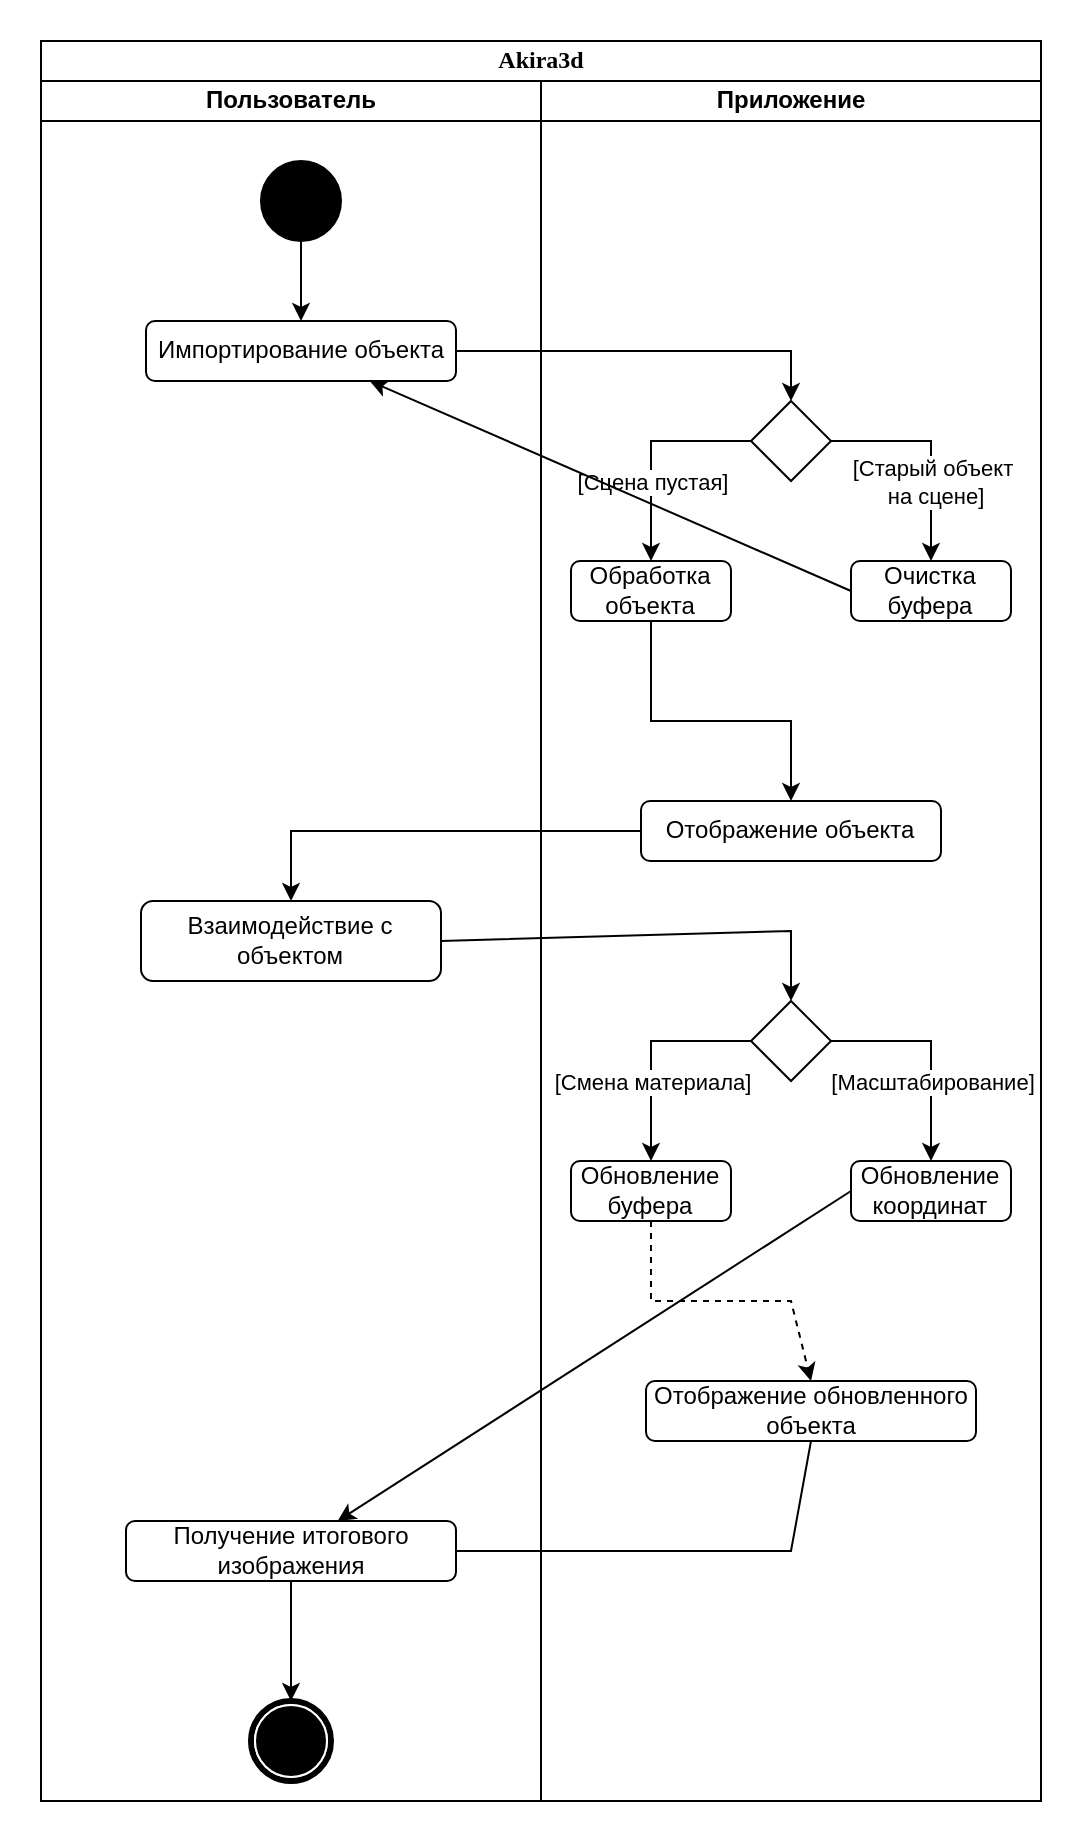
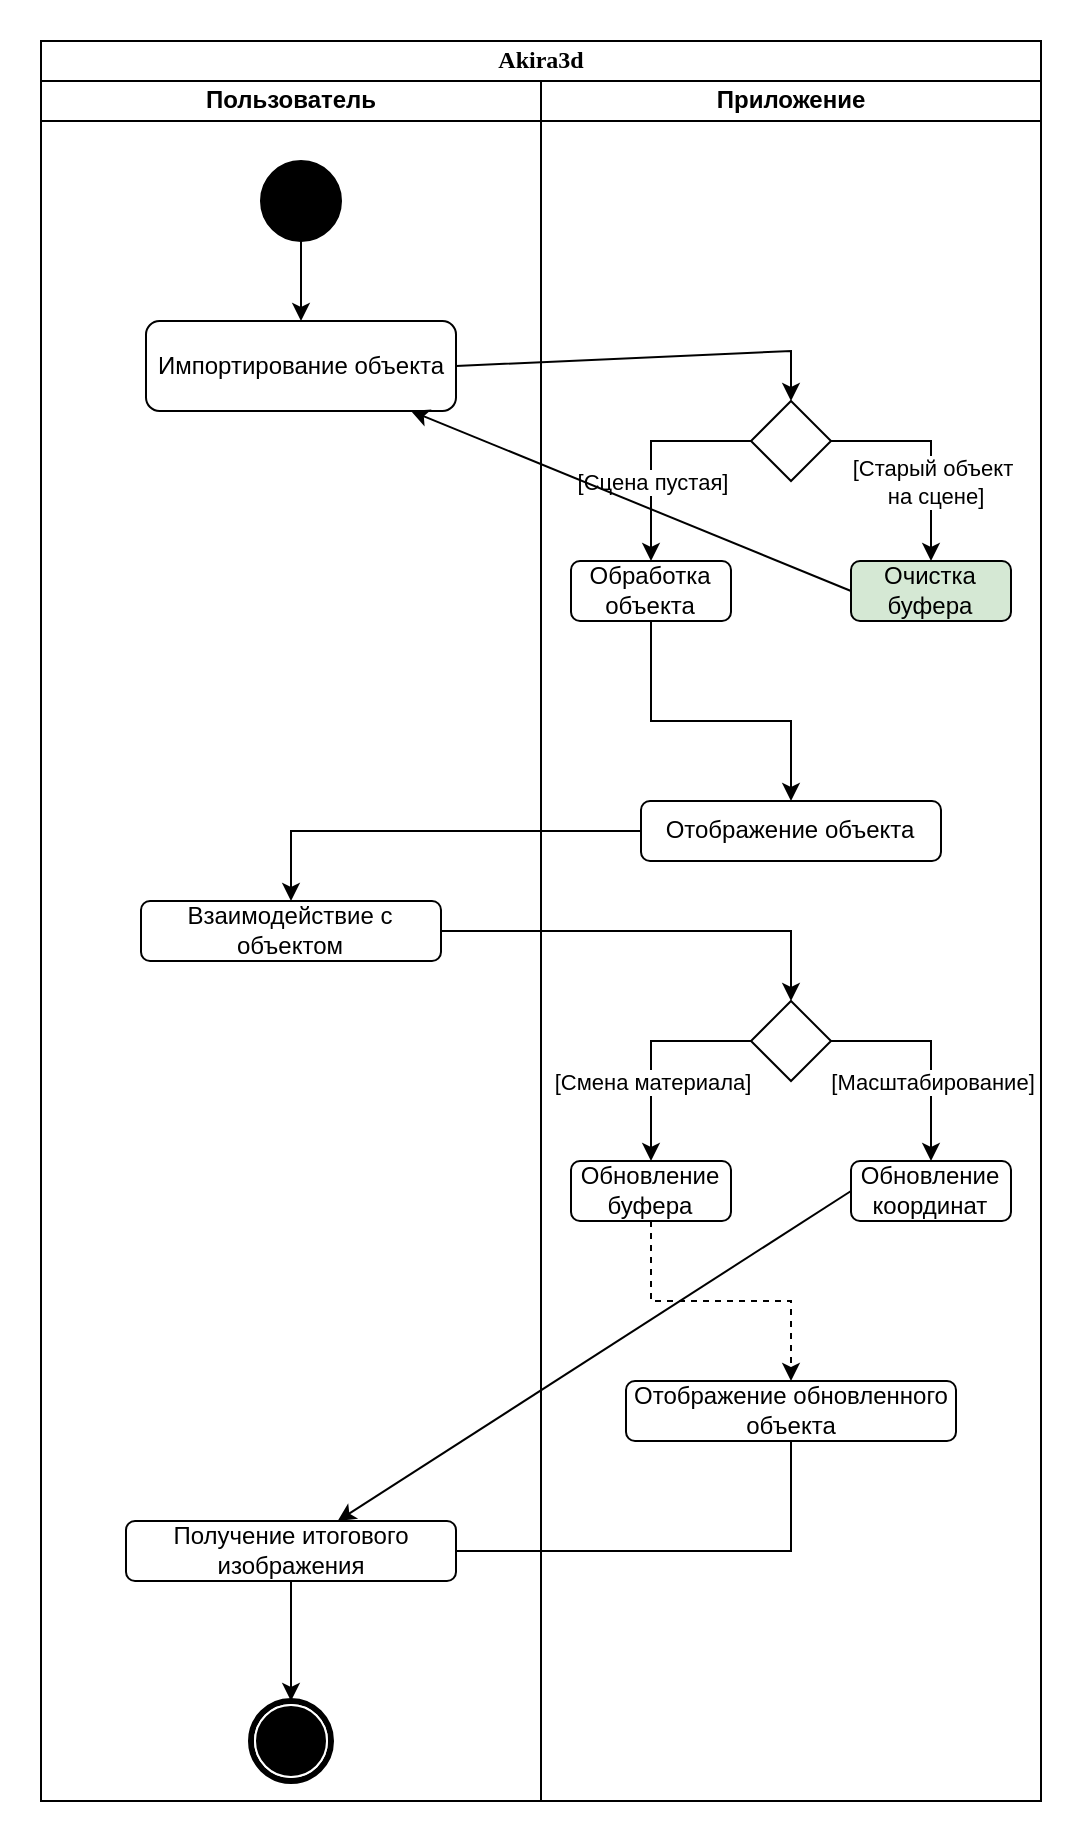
  <mxCell id="0" />
  <mxCell id="1" parent="0" />
  <mxCell id="2" value="Akira3d" style="swimlane;html=1;childLayout=stackLayout;startSize=20;rounded=0;shadow=0;comic=0;labelBackgroundColor=none;strokeWidth=1;fontFamily=Verdana;fontSize=12;align=center;" parent="1" vertex="1"><mxGeometry x="20" y="20" width="500" height="880" as="geometry" /></mxCell>
  <mxCell id="3" value="Пользователь" style="swimlane;html=1;startSize=20;" parent="2" vertex="1"><mxGeometry y="20" width="250" height="860" as="geometry" /></mxCell>
  <mxCell id="4" value="" style="ellipse;whiteSpace=wrap;html=1;rounded=0;shadow=0;comic=0;labelBackgroundColor=none;strokeWidth=1;fillColor=#000000;fontFamily=Verdana;fontSize=12;align=center;" parent="3" vertex="1"><mxGeometry x="110" y="40" width="40" height="40" as="geometry" /></mxCell>
  <mxCell id="5" value="" style="shape=mxgraph.bpmn.shape;html=1;verticalLabelPosition=bottom;labelBackgroundColor=#ffffff;verticalAlign=top;perimeter=ellipsePerimeter;outline=end;symbol=terminate;rounded=0;shadow=0;comic=0;strokeWidth=1;fontFamily=Verdana;fontSize=12;align=center;" parent="3" vertex="1"><mxGeometry x="105" y="810" width="40" height="40" as="geometry" /></mxCell>
- <mxCell id="6" value="Импортирование объекта" style="rounded=1;whiteSpace=wrap;html=1;" vertex="1" parent="3"><mxGeometry x="52.5" y="120" width="155" height="30" as="geometry" /></mxCell>
+ <mxCell id="6" value="Импортирование объекта" style="rounded=1;whiteSpace=wrap;html=1;" vertex="1" parent="3"><mxGeometry x="52.5" y="120" width="155" height="45" as="geometry" /></mxCell>
  <mxCell id="7" value="" style="endArrow=classic;html=1;rounded=0;exitX=0.5;exitY=1;exitDx=0;exitDy=0;" edge="1" parent="3" source="4" target="6"><mxGeometry width="50" height="50" relative="1" as="geometry"><mxPoint x="90" y="280" as="sourcePoint" /><mxPoint x="140" y="230" as="targetPoint" /></mxGeometry></mxCell>
- <mxCell id="8" value="Взаимодействие с объектом" style="rounded=1;whiteSpace=wrap;html=1;" vertex="1" parent="3"><mxGeometry x="50" y="410" width="150" height="40" as="geometry" /></mxCell>
+ <mxCell id="8" value="Взаимодействие с объектом" style="rounded=1;whiteSpace=wrap;html=1;" vertex="1" parent="3"><mxGeometry x="50" y="410" width="150" height="30" as="geometry" /></mxCell>
  <mxCell id="9" value="Получение итогового изображения" style="rounded=1;whiteSpace=wrap;html=1;" vertex="1" parent="3"><mxGeometry x="42.5" y="720" width="165" height="30" as="geometry" /></mxCell>
  <mxCell id="10" value="" style="endArrow=classic;html=1;rounded=0;exitX=0.5;exitY=1;exitDx=0;exitDy=0;entryX=0.5;entryY=0;entryDx=0;entryDy=0;" edge="1" parent="3" source="9" target="5"><mxGeometry width="50" height="50" relative="1" as="geometry"><mxPoint x="190" y="830" as="sourcePoint" /><mxPoint x="240" y="780" as="targetPoint" /></mxGeometry></mxCell>
  <mxCell id="11" value="" style="endArrow=classic;html=1;rounded=0;exitX=1;exitY=0.5;exitDx=0;exitDy=0;entryX=0.5;entryY=0;entryDx=0;entryDy=0;" edge="1" parent="2" source="6" target="13"><mxGeometry width="50" height="50" relative="1" as="geometry"><mxPoint x="170" y="310" as="sourcePoint" /><mxPoint x="220" y="260" as="targetPoint" /><Array as="points"><mxPoint x="375" y="155" /></Array></mxGeometry></mxCell>
  <mxCell id="12" value="Приложение" style="swimlane;html=1;startSize=20;" parent="2" vertex="1"><mxGeometry x="250" y="20" width="250" height="860" as="geometry" /></mxCell>
  <mxCell id="13" value="" style="rhombus;whiteSpace=wrap;html=1;" vertex="1" parent="12"><mxGeometry x="105" y="160" width="40" height="40" as="geometry" /></mxCell>
  <mxCell id="14" value="Обработка объекта" style="rounded=1;whiteSpace=wrap;html=1;" vertex="1" parent="12"><mxGeometry x="15" y="240" width="80" height="30" as="geometry" /></mxCell>
- <mxCell id="15" value="Очистка&lt;br&gt;буфера" style="rounded=1;whiteSpace=wrap;html=1;" vertex="1" parent="12"><mxGeometry x="155" y="240" width="80" height="30" as="geometry" /></mxCell>
+ <mxCell id="15" value="Очистка&lt;br&gt;буфера" style="rounded=1;whiteSpace=wrap;html=1;fillColor=#d5e8d4;" vertex="1" parent="12"><mxGeometry x="155" y="240" width="80" height="30" as="geometry" /></mxCell>
  <mxCell id="16" value="" style="endArrow=classic;html=1;rounded=0;exitX=0;exitY=0.5;exitDx=0;exitDy=0;entryX=0.5;entryY=0;entryDx=0;entryDy=0;" edge="1" parent="12" source="13" target="14"><mxGeometry width="50" height="50" relative="1" as="geometry"><mxPoint x="15" y="220" as="sourcePoint" /><mxPoint x="65" y="170" as="targetPoint" /><Array as="points"><mxPoint x="55" y="180" /></Array></mxGeometry></mxCell>
  <mxCell id="17" value="[Сцена пустая]" style="edgeLabel;html=1;align=center;verticalAlign=middle;resizable=0;points=[];" vertex="1" connectable="0" parent="16"><mxGeometry x="0.281" relative="1" as="geometry"><mxPoint as="offset" /></mxGeometry></mxCell>
  <mxCell id="18" value="" style="endArrow=classic;html=1;rounded=0;exitX=1;exitY=0.5;exitDx=0;exitDy=0;entryX=0.5;entryY=0;entryDx=0;entryDy=0;" edge="1" parent="12" source="13" target="15"><mxGeometry width="50" height="50" relative="1" as="geometry"><mxPoint x="15" y="220" as="sourcePoint" /><mxPoint x="65" y="170" as="targetPoint" /><Array as="points"><mxPoint x="195" y="180" /></Array></mxGeometry></mxCell>
  <mxCell id="19" value="[Старый объект&lt;br&gt;&amp;nbsp;на сцене]" style="edgeLabel;html=1;align=center;verticalAlign=middle;resizable=0;points=[];" vertex="1" connectable="0" parent="18"><mxGeometry x="0.272" relative="1" as="geometry"><mxPoint as="offset" /></mxGeometry></mxCell>
  <mxCell id="20" value="" style="endArrow=classic;html=1;rounded=0;exitX=0;exitY=0.5;exitDx=0;exitDy=0;" edge="1" parent="12" source="15" target="6"><mxGeometry width="50" height="50" relative="1" as="geometry"><mxPoint x="15" y="220" as="sourcePoint" /><mxPoint x="65" y="170" as="targetPoint" /></mxGeometry></mxCell>
  <mxCell id="21" value="Отображение объекта" style="rounded=1;whiteSpace=wrap;html=1;" vertex="1" parent="12"><mxGeometry x="50" y="360" width="150" height="30" as="geometry" /></mxCell>
  <mxCell id="22" value="" style="endArrow=classic;html=1;rounded=0;exitX=0.5;exitY=1;exitDx=0;exitDy=0;entryX=0.5;entryY=0;entryDx=0;entryDy=0;" edge="1" parent="12" source="14" target="21"><mxGeometry width="50" height="50" relative="1" as="geometry"><mxPoint x="-60" y="400" as="sourcePoint" /><mxPoint x="-10" y="350" as="targetPoint" /><Array as="points"><mxPoint x="55" y="320" /><mxPoint x="125" y="320" /></Array></mxGeometry></mxCell>
  <mxCell id="23" value="" style="rhombus;whiteSpace=wrap;html=1;" vertex="1" parent="12"><mxGeometry x="105" y="460" width="40" height="40" as="geometry" /></mxCell>
  <mxCell id="24" value="" style="endArrow=classic;html=1;rounded=0;exitX=1;exitY=0.5;exitDx=0;exitDy=0;entryX=0.5;entryY=0;entryDx=0;entryDy=0;" edge="1" parent="12"><mxGeometry width="50" height="50" relative="1" as="geometry"><mxPoint x="145" y="480" as="sourcePoint" /><mxPoint x="195" y="540" as="targetPoint" /><Array as="points"><mxPoint x="195" y="480" /></Array></mxGeometry></mxCell>
  <mxCell id="25" value="[Масштабирование]" style="edgeLabel;html=1;align=center;verticalAlign=middle;resizable=0;points=[];" vertex="1" connectable="0" parent="24"><mxGeometry x="0.272" relative="1" as="geometry"><mxPoint as="offset" /></mxGeometry></mxCell>
  <mxCell id="26" value="" style="endArrow=classic;html=1;rounded=0;exitX=0;exitY=0.5;exitDx=0;exitDy=0;entryX=0.5;entryY=0;entryDx=0;entryDy=0;" edge="1" parent="12"><mxGeometry width="50" height="50" relative="1" as="geometry"><mxPoint x="105" y="480" as="sourcePoint" /><mxPoint x="55" y="540" as="targetPoint" /><Array as="points"><mxPoint x="55" y="480" /></Array></mxGeometry></mxCell>
  <mxCell id="27" value="[Смена материала]" style="edgeLabel;html=1;align=center;verticalAlign=middle;resizable=0;points=[];" vertex="1" connectable="0" parent="26"><mxGeometry x="0.281" relative="1" as="geometry"><mxPoint as="offset" /></mxGeometry></mxCell>
  <mxCell id="28" value="Обновление&lt;br&gt;координат" style="rounded=1;whiteSpace=wrap;html=1;" vertex="1" parent="12"><mxGeometry x="155" y="540" width="80" height="30" as="geometry" /></mxCell>
  <mxCell id="29" value="Обновление&lt;br&gt;буфера" style="rounded=1;whiteSpace=wrap;html=1;" vertex="1" parent="12"><mxGeometry x="15" y="540" width="80" height="30" as="geometry" /></mxCell>
  <mxCell id="30" value="" style="endArrow=classic;html=1;rounded=0;exitX=0;exitY=0.5;exitDx=0;exitDy=0;" edge="1" parent="12" source="28" target="9"><mxGeometry width="50" height="50" relative="1" as="geometry"><mxPoint x="120" y="530" as="sourcePoint" /><mxPoint x="170" y="480" as="targetPoint" /></mxGeometry></mxCell>
- <mxCell id="31" value="Отображение обновленного объекта" style="rounded=1;whiteSpace=wrap;html=1;" vertex="1" parent="12"><mxGeometry x="52.5" y="650" width="165" height="30" as="geometry" /></mxCell>
+ <mxCell id="31" value="Отображение обновленного объекта" style="rounded=1;whiteSpace=wrap;html=1;" vertex="1" parent="12"><mxGeometry x="42.5" y="650" width="165" height="30" as="geometry" /></mxCell>
  <mxCell id="32" value="" style="endArrow=classic;html=1;rounded=0;exitX=0.5;exitY=1;exitDx=0;exitDy=0;entryX=0.5;entryY=0;entryDx=0;entryDy=0;dashed=1;" edge="1" parent="12" source="29" target="31"><mxGeometry width="50" height="50" relative="1" as="geometry"><mxPoint x="80" y="570" as="sourcePoint" /><mxPoint x="130" y="520" as="targetPoint" /><Array as="points"><mxPoint x="55" y="610" /><mxPoint x="125" y="610" /></Array></mxGeometry></mxCell>
  <mxCell id="33" value="" style="endArrow=classic;html=1;rounded=0;exitX=0;exitY=0.5;exitDx=0;exitDy=0;entryX=0.5;entryY=0;entryDx=0;entryDy=0;" edge="1" parent="2" source="21" target="8"><mxGeometry width="50" height="50" relative="1" as="geometry"><mxPoint x="190" y="490" as="sourcePoint" /><mxPoint x="240" y="440" as="targetPoint" /><Array as="points"><mxPoint x="125" y="395" /></Array></mxGeometry></mxCell>
  <mxCell id="34" value="" style="endArrow=classic;html=1;rounded=0;exitX=1;exitY=0.5;exitDx=0;exitDy=0;entryX=0.5;entryY=0;entryDx=0;entryDy=0;" edge="1" parent="2" source="8" target="23"><mxGeometry width="50" height="50" relative="1" as="geometry"><mxPoint x="225" y="450" as="sourcePoint" /><mxPoint x="380" y="475" as="targetPoint" /><Array as="points"><mxPoint x="375" y="445" /></Array></mxGeometry></mxCell>
  <mxCell id="35" value="" style="endArrow=none;html=1;rounded=0;exitX=0.5;exitY=1;exitDx=0;exitDy=0;entryX=1;entryY=0.5;entryDx=0;entryDy=0;" edge="1" parent="2" source="31" target="9"><mxGeometry width="50" height="50" relative="1" as="geometry"><mxPoint x="200" y="790" as="sourcePoint" /><mxPoint x="250" y="740" as="targetPoint" /><Array as="points"><mxPoint x="375" y="755" /></Array></mxGeometry></mxCell>
